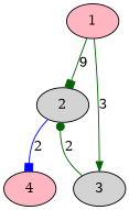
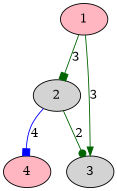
  digraph {
    node [fillcolor=lightgrey style=filled]
    edge [arrowhead=box color=darkgreen]
    2
    1 [fillcolor=lightpink]
    3
    4 [fillcolor=lightpink]
-   3 -> 2 [arrowhead=dot label=2]
-   2 -> 4 [color=blue label=2]
-   1 -> 2 [label=9]
+   2 -> 3 [arrowhead=dot label=2]
+   2 -> 4 [color=blue label=4]
+   1 -> 2 [label=3]
    1 -> 3 [arrowhead=normal label=3]
  }
